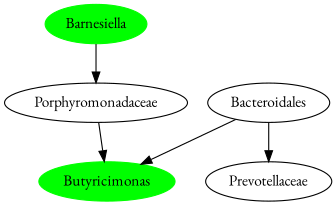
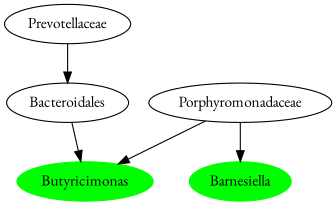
  digraph {
    fontname="EB Garamond"
    node [fontname="EB Garamond"]
    edge [fontname="EB Garamond"]
    n1 [color=green label=Butyricimonas style=filled]
    n2 [label=Porphyromonadaceae]
    n3 [color=green label=Barnesiella style=filled]
    n4 [label=Bacteroidales]
    n5 [label=Prevotellaceae]
    n2 -> n1
-   n3 -> n2
+   n2 -> n3
    n4 -> n1
-   n4 -> n5
+   n5 -> n4
  }
